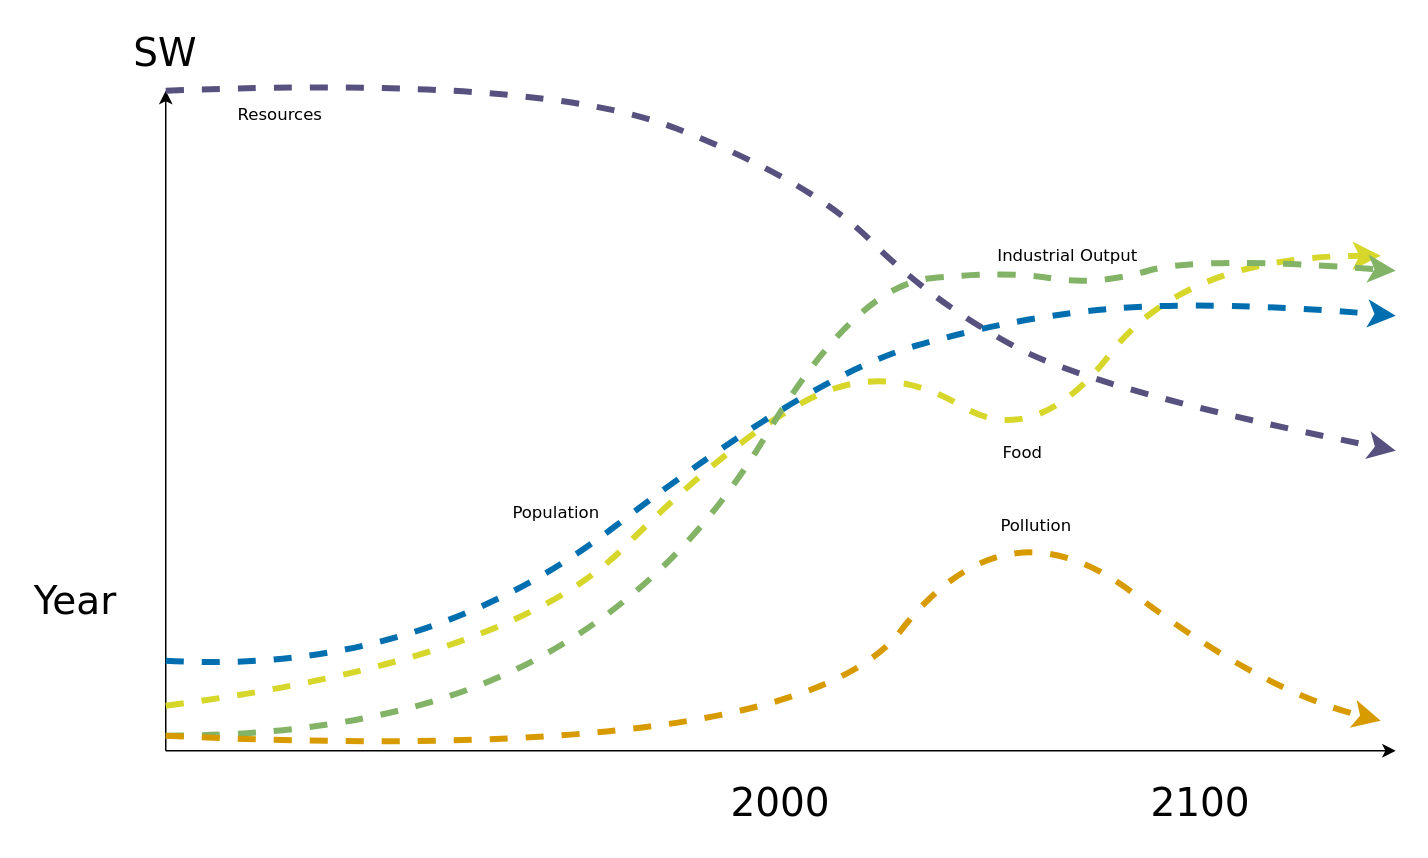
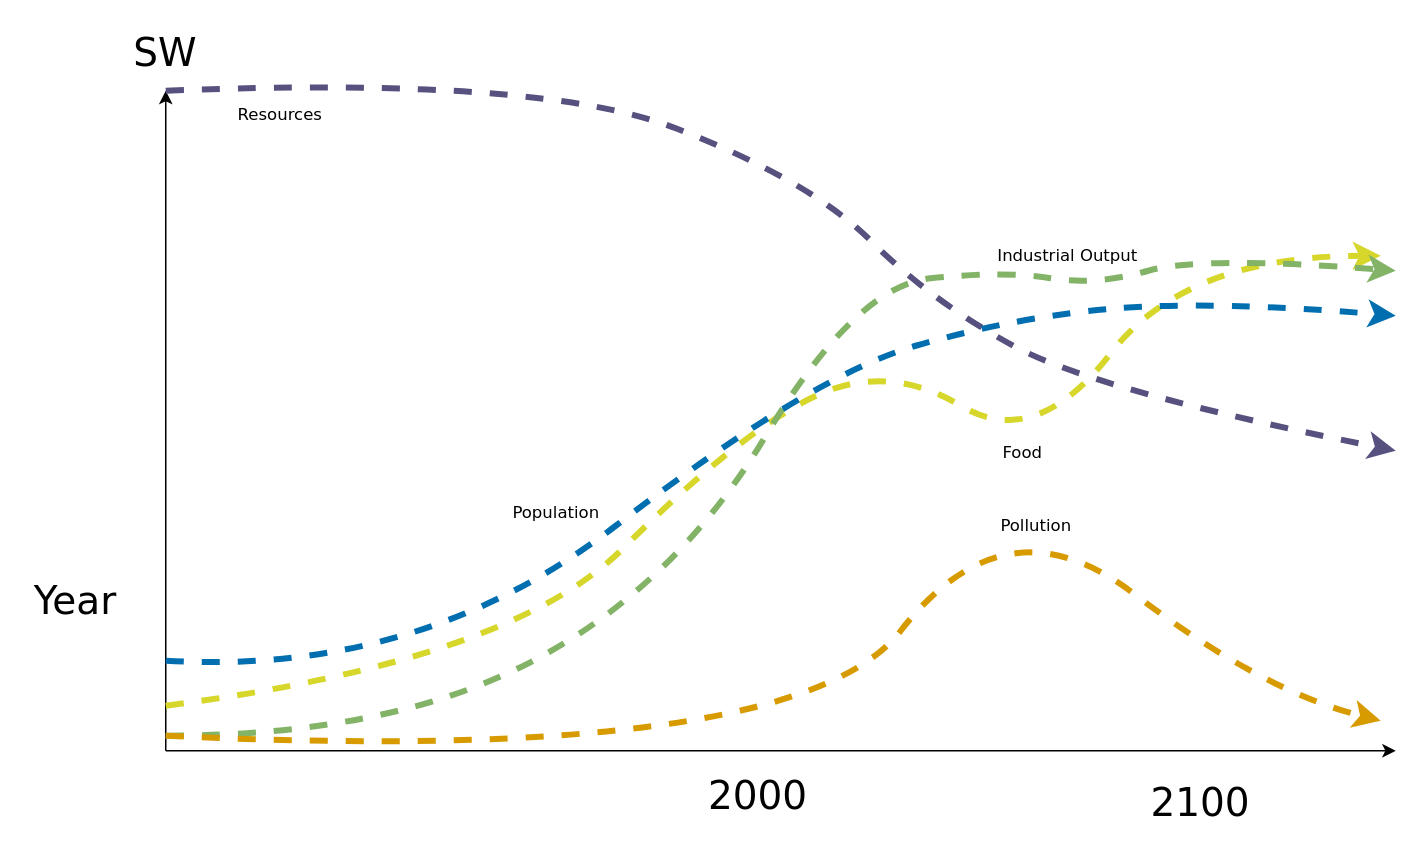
  <mxCell id="0" />
  <mxCell id="1" parent="0" />
  <mxCell id="2" value="" style="endArrow=classic;html=1;rounded=0;" parent="1" edge="1"><mxGeometry width="50" height="50" relative="1" as="geometry"><mxPoint x="110" y="500" as="sourcePoint" /><mxPoint x="110" y="60" as="targetPoint" /></mxGeometry></mxCell>
  <mxCell id="3" value="" style="endArrow=classic;html=1;rounded=0;" parent="1" edge="1"><mxGeometry width="50" height="50" relative="1" as="geometry"><mxPoint x="110" y="500" as="sourcePoint" /><mxPoint x="930" y="500" as="targetPoint" /></mxGeometry></mxCell>
  <mxCell id="4" value="" style="curved=1;endArrow=classic;html=1;rounded=0;dashed=1;fillColor=#fff2cc;strokeColor=#D6D62B;strokeWidth=4;" parent="1" edge="1"><mxGeometry width="50" height="50" relative="1" as="geometry"><mxPoint x="110" y="470" as="sourcePoint" /><mxPoint x="920" y="170" as="targetPoint" /><Array as="points"><mxPoint x="340" y="440" /><mxPoint x="490" y="290" /><mxPoint x="590" y="240" /><mxPoint x="690" y="300" /><mxPoint x="790" y="170" /></Array></mxGeometry></mxCell>
  <mxCell id="5" value="Resources" style="edgeLabel;html=1;align=center;verticalAlign=middle;resizable=0;points=[];fontFamily=Dejavu Sans;labelBackgroundColor=none;" parent="4" vertex="1" connectable="0"><mxGeometry x="-0.405" y="-5" relative="1" as="geometry"><mxPoint x="-198" y="-328" as="offset" /></mxGeometry></mxCell>
  <mxCell id="6" value="" style="curved=1;endArrow=classic;html=1;rounded=0;dashed=1;fillColor=#d5e8d4;strokeColor=#82b366;strokeWidth=4;" parent="1" edge="1"><mxGeometry width="50" height="50" relative="1" as="geometry"><mxPoint x="110" y="490" as="sourcePoint" /><mxPoint x="930" y="180" as="targetPoint" /><Array as="points"><mxPoint x="260" y="490" /><mxPoint x="450" y="390" /><mxPoint x="570" y="190" /><mxPoint x="670" y="180" /><mxPoint x="730" y="190" /><mxPoint x="800" y="170" /></Array></mxGeometry></mxCell>
  <mxCell id="7" value="Industrial Output" style="edgeLabel;html=1;align=center;verticalAlign=middle;resizable=0;points=[];fontSize=11;fontFamily=Dejavu Sans;labelBackgroundColor=none;" parent="6" vertex="1" connectable="0"><mxGeometry x="0.354" y="-25" relative="1" as="geometry"><mxPoint x="84" y="-40" as="offset" /></mxGeometry></mxCell>
  <mxCell id="8" value="" style="curved=1;endArrow=classic;html=1;rounded=0;dashed=1;fillColor=#ffe6cc;strokeColor=#d79b00;strokeWidth=4;" parent="1" edge="1"><mxGeometry width="50" height="50" relative="1" as="geometry"><mxPoint x="110" y="490" as="sourcePoint" /><mxPoint x="920" y="480" as="targetPoint" /><Array as="points"><mxPoint x="530" y="510" /><mxPoint x="670" y="330" /><mxPoint x="840" y="460" /></Array></mxGeometry></mxCell>
  <mxCell id="9" value="Pollution" style="edgeLabel;html=1;align=center;verticalAlign=middle;resizable=0;points=[];fontFamily=Dejavu Sans;labelBackgroundColor=none;" parent="8" vertex="1" connectable="0"><mxGeometry x="-0.093" y="13" relative="1" as="geometry"><mxPoint x="165" y="-146" as="offset" /></mxGeometry></mxCell>
  <mxCell id="10" value="" style="curved=1;endArrow=classic;html=1;rounded=0;dashed=1;fillColor=#d0cee2;strokeColor=#56517e;strokeWidth=4;" parent="1" edge="1"><mxGeometry width="50" height="50" relative="1" as="geometry"><mxPoint x="110" y="60" as="sourcePoint" /><mxPoint x="930" y="300" as="targetPoint" /><Array as="points"><mxPoint x="360" y="50" /><mxPoint x="540" y="120" /><mxPoint x="620" y="200" /><mxPoint x="730" y="260" /></Array></mxGeometry></mxCell>
  <mxCell id="11" value="Food" style="edgeLabel;html=1;align=center;verticalAlign=middle;resizable=0;points=[];fontFamily=Dejavu Sans;labelBackgroundColor=none;" parent="10" vertex="1" connectable="0"><mxGeometry x="0.572" y="27" relative="1" as="geometry"><mxPoint x="-69" y="64" as="offset" /></mxGeometry></mxCell>
  <mxCell id="12" value="" style="curved=1;endArrow=classic;html=1;rounded=0;dashed=1;fillColor=#1ba1e2;strokeColor=#006EAF;strokeWidth=4;" parent="1" edge="1"><mxGeometry width="50" height="50" relative="1" as="geometry"><mxPoint x="110" y="440" as="sourcePoint" /><mxPoint x="930" y="210" as="targetPoint" /><Array as="points"><mxPoint x="280" y="450" /><mxPoint x="540" y="250" /><mxPoint x="680" y="210" /><mxPoint x="810" y="200" /></Array></mxGeometry></mxCell>
  <mxCell id="13" value="Population" style="edgeLabel;html=1;align=center;verticalAlign=middle;resizable=0;points=[];fontFamily=Dejavu Sans;labelBackgroundColor=none;" parent="12" vertex="1" connectable="0"><mxGeometry x="0.637" y="3" relative="1" as="geometry"><mxPoint x="-398" y="140" as="offset" /></mxGeometry></mxCell>
  <mxCell id="14" value="SW" style="text;html=1;strokeColor=none;fillColor=none;align=center;verticalAlign=middle;whiteSpace=wrap;rounded=0;labelBackgroundColor=none;fontFamily=Dejavu Sans;opacity=0;fontSize=26;" parent="1" vertex="1"><mxGeometry x="80" y="20" width="60" height="30" as="geometry" /></mxCell>
  <mxCell id="15" value="Year" style="text;html=1;strokeColor=none;fillColor=none;align=center;verticalAlign=middle;whiteSpace=wrap;rounded=0;labelBackgroundColor=none;fontFamily=Dejavu Sans;opacity=20;fontSize=26;" parent="1" vertex="1"><mxGeometry x="20" y="385" width="60" height="30" as="geometry" /></mxCell>
- <mxCell id="16" value="2000" style="text;html=1;strokeColor=none;fillColor=none;align=center;verticalAlign=middle;whiteSpace=wrap;rounded=0;labelBackgroundColor=none;fontFamily=Dejavu Sans;opacity=20;fontSize=26;" parent="1" vertex="1"><mxGeometry x="490" y="520" width="60" height="30" as="geometry" /></mxCell>
+ <mxCell id="16" value="2000" style="text;html=1;strokeColor=none;fillColor=none;align=center;verticalAlign=middle;whiteSpace=wrap;rounded=0;labelBackgroundColor=none;fontFamily=Dejavu Sans;opacity=20;fontSize=26;" parent="1" vertex="1"><mxGeometry x="475" y="515" width="60" height="30" as="geometry" /></mxCell>
  <mxCell id="17" value="2100" style="text;html=1;strokeColor=none;fillColor=none;align=center;verticalAlign=middle;whiteSpace=wrap;rounded=0;labelBackgroundColor=none;fontFamily=Dejavu Sans;opacity=20;fontSize=26;" parent="1" vertex="1"><mxGeometry x="770" y="520" width="60" height="30" as="geometry" /></mxCell>
